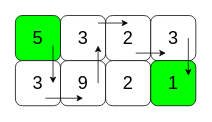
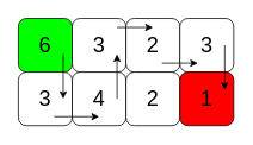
  <mxCell id="0" />
  <mxCell id="1" parent="0" />
- <mxCell id="2" value="&lt;span style=&quot;font-size: 24px&quot;&gt;5&lt;/span&gt;" style="rounded=1;whiteSpace=wrap;html=1;fillColor=#00FF00;" vertex="1" parent="1"><mxGeometry x="20" y="20" width="60" height="60" as="geometry" /></mxCell>
+ <mxCell id="2" value="&lt;span style=&quot;font-size: 24px&quot;&gt;6&lt;/span&gt;" style="rounded=1;whiteSpace=wrap;html=1;fillColor=#00FF00;" vertex="1" parent="1"><mxGeometry x="20" y="20" width="60" height="60" as="geometry" /></mxCell>
  <mxCell id="3" value="&lt;span style=&quot;font-size: 24px&quot;&gt;3&lt;/span&gt;" style="rounded=1;whiteSpace=wrap;html=1;fillColor=#FFFFFF;" vertex="1" parent="1"><mxGeometry x="80" y="20" width="60" height="60" as="geometry" /></mxCell>
  <mxCell id="4" value="&lt;span style=&quot;font-size: 24px&quot;&gt;2&lt;/span&gt;" style="rounded=1;whiteSpace=wrap;html=1;fillColor=#FFFFFF;" vertex="1" parent="1"><mxGeometry x="140" y="20" width="60" height="60" as="geometry" /></mxCell>
  <mxCell id="5" value="&lt;span style=&quot;font-size: 24px&quot;&gt;3&lt;/span&gt;" style="rounded=1;whiteSpace=wrap;html=1;fillColor=#FFFFFF;" vertex="1" parent="1"><mxGeometry x="200" y="20" width="60" height="60" as="geometry" /></mxCell>
  <mxCell id="6" value="&lt;span style=&quot;font-size: 24px&quot;&gt;3&lt;/span&gt;" style="rounded=1;whiteSpace=wrap;html=1;fillColor=#FFFFFF;" vertex="1" parent="1"><mxGeometry x="20" y="80" width="60" height="60" as="geometry" /></mxCell>
- <mxCell id="7" value="&lt;span style=&quot;font-size: 24px&quot;&gt;9&lt;/span&gt;" style="rounded=1;whiteSpace=wrap;html=1;fillColor=#FFFFFF;" vertex="1" parent="1"><mxGeometry x="80" y="80" width="60" height="60" as="geometry" /></mxCell>
+ <mxCell id="7" value="&lt;span style=&quot;font-size: 24px&quot;&gt;4&lt;/span&gt;" style="rounded=1;whiteSpace=wrap;html=1;fillColor=#FFFFFF;" vertex="1" parent="1"><mxGeometry x="80" y="80" width="60" height="60" as="geometry" /></mxCell>
  <mxCell id="8" value="&lt;span style=&quot;font-size: 24px&quot;&gt;2&lt;/span&gt;" style="rounded=1;whiteSpace=wrap;html=1;fillColor=#FFFFFF;" vertex="1" parent="1"><mxGeometry x="140" y="80" width="60" height="60" as="geometry" /></mxCell>
- <mxCell id="9" value="&lt;span style=&quot;font-size: 24px&quot;&gt;1&lt;/span&gt;" style="rounded=1;whiteSpace=wrap;html=1;fillColor=#00ff00;" vertex="1" parent="1"><mxGeometry x="200" y="80" width="60" height="60" as="geometry" /></mxCell>
+ <mxCell id="9" value="&lt;span style=&quot;font-size: 24px&quot;&gt;1&lt;/span&gt;" style="rounded=1;whiteSpace=wrap;html=1;fillColor=#FF0000;" vertex="1" parent="1"><mxGeometry x="200" y="80" width="60" height="60" as="geometry" /></mxCell>
  <mxCell id="10" value="" style="endArrow=classic;html=1;" edge="1" parent="1"><mxGeometry width="50" height="50" relative="1" as="geometry"><mxPoint x="70" y="60" as="sourcePoint" /><mxPoint x="70" y="110" as="targetPoint" /></mxGeometry></mxCell>
  <mxCell id="11" value="" style="endArrow=classic;html=1;" edge="1" parent="1"><mxGeometry width="50" height="50" relative="1" as="geometry"><mxPoint x="60" y="130" as="sourcePoint" /><mxPoint x="110" y="130" as="targetPoint" /></mxGeometry></mxCell>
  <mxCell id="12" value="" style="endArrow=classic;html=1;" edge="1" parent="1"><mxGeometry width="50" height="50" relative="1" as="geometry"><mxPoint x="130" y="110" as="sourcePoint" /><mxPoint x="130" y="60" as="targetPoint" /></mxGeometry></mxCell>
  <mxCell id="13" value="" style="endArrow=classic;html=1;" edge="1" parent="1"><mxGeometry width="50" height="50" relative="1" as="geometry"><mxPoint x="130" y="30" as="sourcePoint" /><mxPoint x="170" y="30" as="targetPoint" /></mxGeometry></mxCell>
  <mxCell id="14" value="" style="endArrow=classic;html=1;" edge="1" parent="1"><mxGeometry width="50" height="50" relative="1" as="geometry"><mxPoint x="180" y="70" as="sourcePoint" /><mxPoint x="220" y="70" as="targetPoint" /></mxGeometry></mxCell>
  <mxCell id="15" value="" style="endArrow=classic;html=1;" edge="1" parent="1"><mxGeometry width="50" height="50" relative="1" as="geometry"><mxPoint x="250" y="50" as="sourcePoint" /><mxPoint x="250" y="100" as="targetPoint" /></mxGeometry></mxCell>
